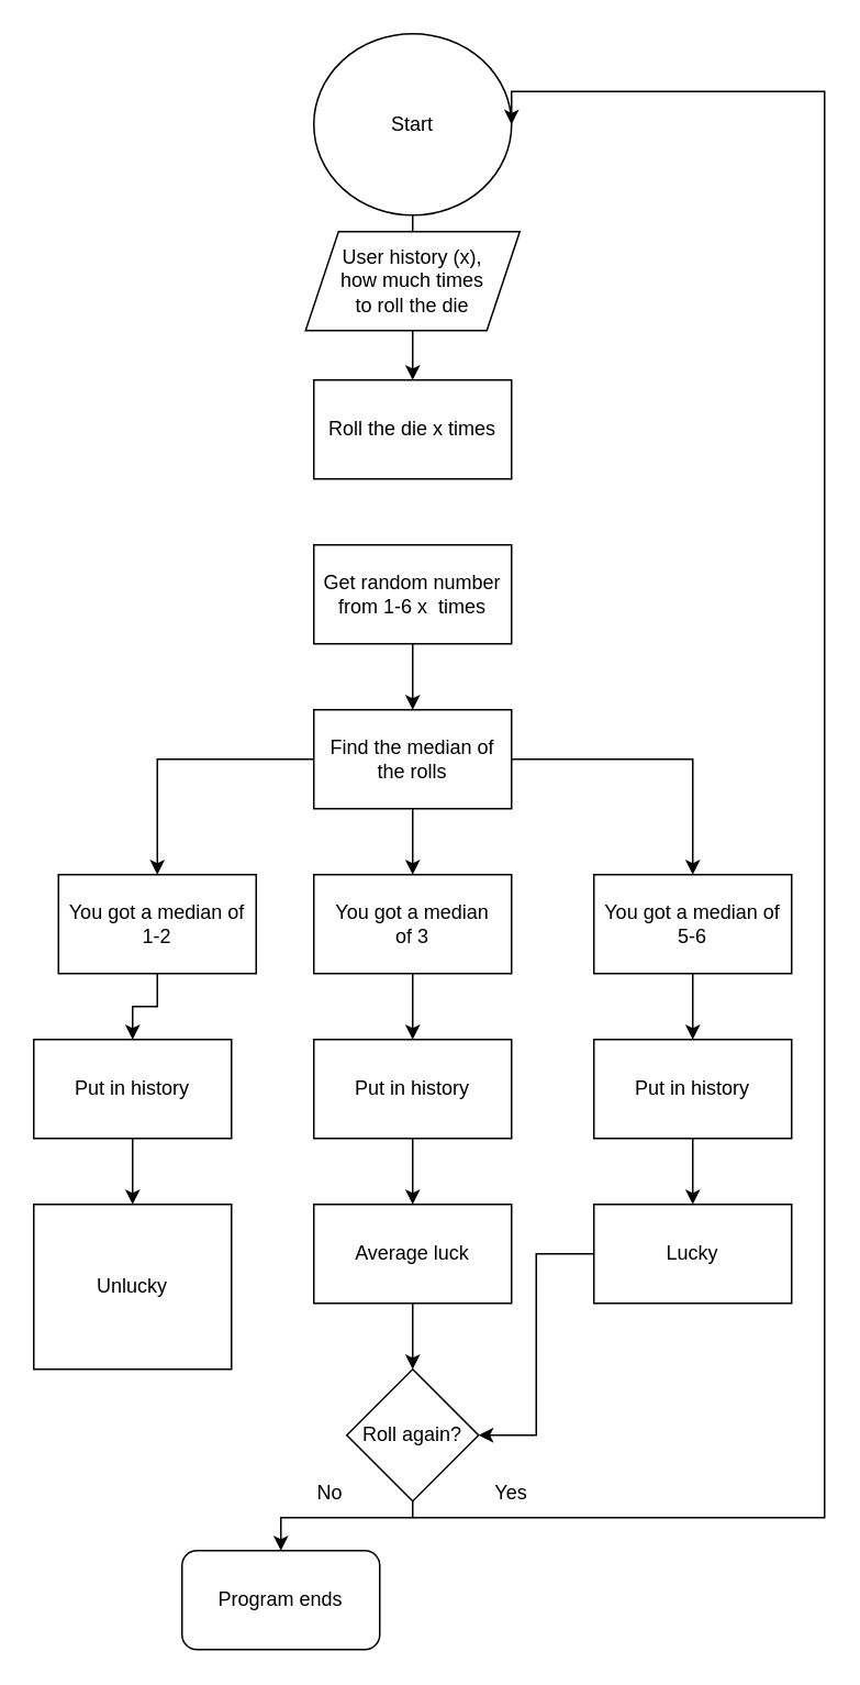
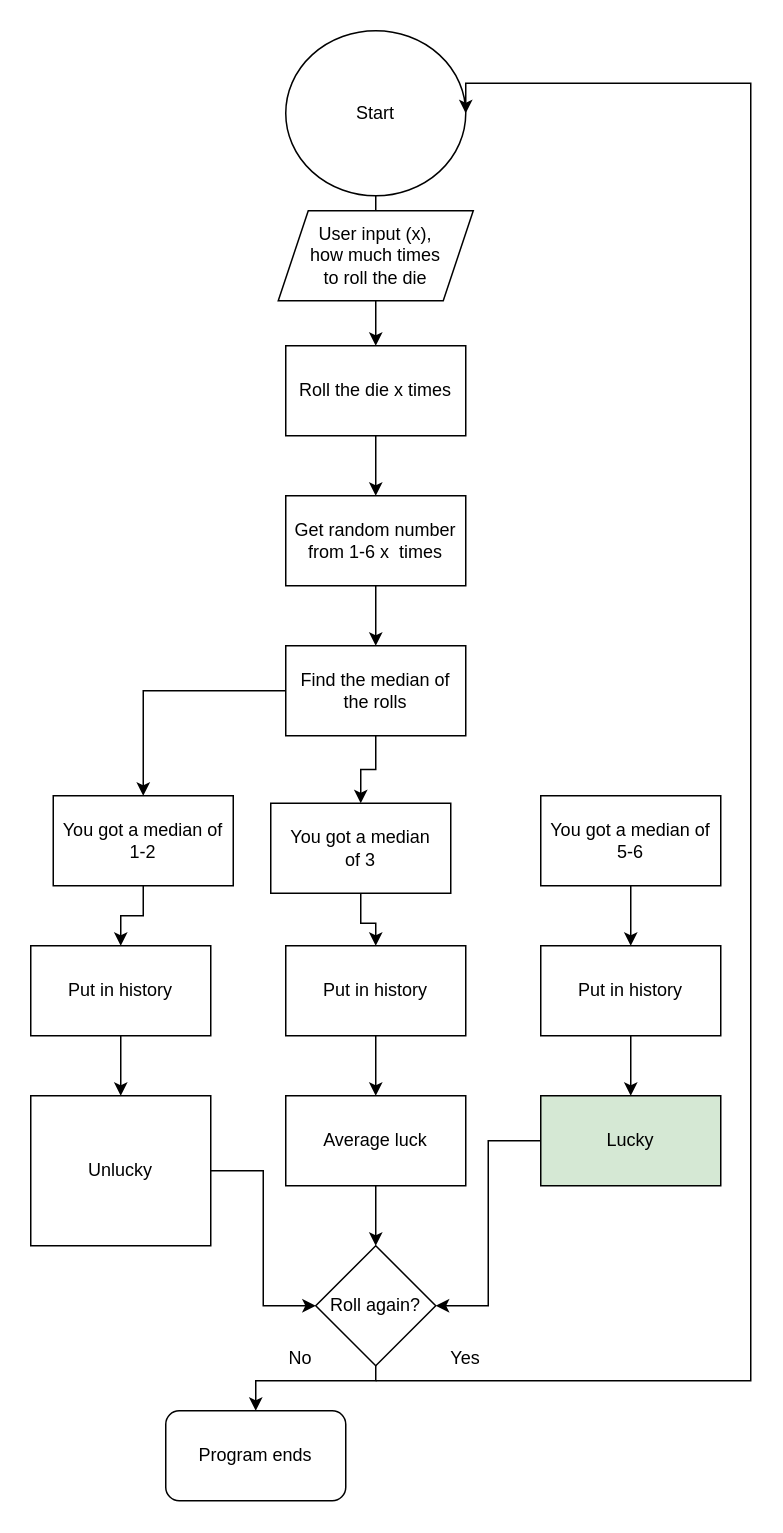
  <mxCell id="0" />
  <mxCell id="1" parent="0" />
  <mxCell id="2" style="edgeStyle=orthogonalEdgeStyle;rounded=0;orthogonalLoop=1;jettySize=auto;html=1;" parent="1" source="3" edge="1"><mxGeometry relative="1" as="geometry"><mxPoint x="250" y="140" as="targetPoint" /></mxGeometry></mxCell>
  <mxCell id="3" value="Start" style="ellipse;whiteSpace=wrap;html=1;" parent="1" vertex="1"><mxGeometry x="190" y="20" width="120" height="110" as="geometry" /></mxCell>
  <mxCell id="4" style="edgeStyle=orthogonalEdgeStyle;rounded=0;orthogonalLoop=1;jettySize=auto;html=1;exitX=0.5;exitY=1;exitDx=0;exitDy=0;" parent="1" source="3" target="3" edge="1"><mxGeometry relative="1" as="geometry" /></mxCell>
+ <mxCell id="5" value="" style="edgeStyle=orthogonalEdgeStyle;rounded=0;orthogonalLoop=1;jettySize=auto;html=1;" edge="1" parent="1" source="6" target="34"><mxGeometry relative="1" as="geometry" /></mxCell>
  <mxCell id="6" value="&lt;div&gt;Roll the die x times&lt;br&gt;&lt;/div&gt;" style="rounded=0;whiteSpace=wrap;html=1;" parent="1" vertex="1"><mxGeometry x="190" y="230" width="120" height="60" as="geometry" /></mxCell>
  <mxCell id="7" style="edgeStyle=orthogonalEdgeStyle;rounded=0;orthogonalLoop=1;jettySize=auto;html=1;entryX=0.5;entryY=0;entryDx=0;entryDy=0;" parent="1" source="8" target="6" edge="1"><mxGeometry relative="1" as="geometry" /></mxCell>
- <mxCell id="8" value="&lt;div&gt;User history (x),&lt;/div&gt;&lt;div&gt;how much times&lt;/div&gt;&lt;div&gt;to roll the die&lt;/div&gt;" style="shape=parallelogram;perimeter=parallelogramPerimeter;whiteSpace=wrap;html=1;fixedSize=1;rounded=0;" parent="1" vertex="1"><mxGeometry x="185" y="140" width="130" height="60" as="geometry" /></mxCell>
+ <mxCell id="8" value="&lt;div&gt;User input (x),&lt;/div&gt;&lt;div&gt;how much times&lt;/div&gt;&lt;div&gt;to roll the die&lt;/div&gt;" style="shape=parallelogram;perimeter=parallelogramPerimeter;whiteSpace=wrap;html=1;fixedSize=1;rounded=0;" parent="1" vertex="1"><mxGeometry x="185" y="140" width="130" height="60" as="geometry" /></mxCell>
  <mxCell id="9" value="" style="edgeStyle=orthogonalEdgeStyle;rounded=0;orthogonalLoop=1;jettySize=auto;html=1;" parent="1" source="10" target="16" edge="1"><mxGeometry relative="1" as="geometry" /></mxCell>
- <mxCell id="10" value="&lt;div&gt;You got a median&lt;/div&gt;&lt;div&gt;of 3 &lt;br&gt;&lt;/div&gt;" style="rounded=0;whiteSpace=wrap;html=1;" parent="1" vertex="1"><mxGeometry x="190" y="530" width="120" height="60" as="geometry" /></mxCell>
+ <mxCell id="10" value="&lt;div&gt;You got a median&lt;/div&gt;&lt;div&gt;of 3 &lt;br&gt;&lt;/div&gt;" style="rounded=0;whiteSpace=wrap;html=1;" parent="1" vertex="1"><mxGeometry x="180" y="535" width="120" height="60" as="geometry" /></mxCell>
  <mxCell id="11" value="" style="edgeStyle=orthogonalEdgeStyle;rounded=0;orthogonalLoop=1;jettySize=auto;html=1;" parent="1" source="12" target="22" edge="1"><mxGeometry relative="1" as="geometry" /></mxCell>
  <mxCell id="12" value="&lt;div&gt;You got a median of 5-6&lt;br&gt;&lt;/div&gt;" style="whiteSpace=wrap;html=1;rounded=0;" parent="1" vertex="1"><mxGeometry x="360" y="530" width="120" height="60" as="geometry" /></mxCell>
  <mxCell id="13" value="" style="edgeStyle=orthogonalEdgeStyle;rounded=0;orthogonalLoop=1;jettySize=auto;html=1;" parent="1" source="14" target="18" edge="1"><mxGeometry relative="1" as="geometry" /></mxCell>
  <mxCell id="14" value="&lt;div&gt;You got a median of 1-2&lt;br&gt;&lt;/div&gt;" style="whiteSpace=wrap;html=1;rounded=0;" parent="1" vertex="1"><mxGeometry x="35" y="530" width="120" height="60" as="geometry" /></mxCell>
  <mxCell id="15" value="" style="edgeStyle=orthogonalEdgeStyle;rounded=0;orthogonalLoop=1;jettySize=auto;html=1;" parent="1" source="16" target="20" edge="1"><mxGeometry relative="1" as="geometry" /></mxCell>
  <mxCell id="16" value="Put in history" style="whiteSpace=wrap;html=1;rounded=0;" parent="1" vertex="1"><mxGeometry x="190" y="630" width="120" height="60" as="geometry" /></mxCell>
  <mxCell id="17" value="" style="edgeStyle=orthogonalEdgeStyle;rounded=0;orthogonalLoop=1;jettySize=auto;html=1;" parent="1" source="18" target="24" edge="1"><mxGeometry relative="1" as="geometry" /></mxCell>
  <mxCell id="18" value="Put in history" style="whiteSpace=wrap;html=1;rounded=0;" parent="1" vertex="1"><mxGeometry x="20" y="630" width="120" height="60" as="geometry" /></mxCell>
  <mxCell id="19" value="" style="edgeStyle=orthogonalEdgeStyle;rounded=0;orthogonalLoop=1;jettySize=auto;html=1;" parent="1" source="20" edge="1"><mxGeometry relative="1" as="geometry"><mxPoint x="250" y="830" as="targetPoint" /></mxGeometry></mxCell>
  <mxCell id="20" value="Average luck" style="whiteSpace=wrap;html=1;rounded=0;" parent="1" vertex="1"><mxGeometry x="190" y="730" width="120" height="60" as="geometry" /></mxCell>
  <mxCell id="21" value="" style="edgeStyle=orthogonalEdgeStyle;rounded=0;orthogonalLoop=1;jettySize=auto;html=1;" parent="1" source="22" target="26" edge="1"><mxGeometry relative="1" as="geometry" /></mxCell>
  <mxCell id="22" value="Put in history" style="whiteSpace=wrap;html=1;rounded=0;" parent="1" vertex="1"><mxGeometry x="360" y="630" width="120" height="60" as="geometry" /></mxCell>
+ <mxCell id="23" value="" style="edgeStyle=orthogonalEdgeStyle;rounded=0;orthogonalLoop=1;jettySize=auto;html=1;entryX=0;entryY=0.5;entryDx=0;entryDy=0;" parent="1" source="24" target="29" edge="1"><mxGeometry relative="1" as="geometry"><mxPoint x="190" y="840" as="targetPoint" /></mxGeometry></mxCell>
  <mxCell id="24" value="Unlucky" style="whiteSpace=wrap;html=1;rounded=0;" parent="1" vertex="1"><mxGeometry x="20" y="730" width="120" height="100" as="geometry" /></mxCell>
  <mxCell id="25" value="" style="edgeStyle=orthogonalEdgeStyle;rounded=0;orthogonalLoop=1;jettySize=auto;html=1;entryX=1;entryY=0.5;entryDx=0;entryDy=0;" parent="1" source="26" target="29" edge="1"><mxGeometry relative="1" as="geometry"><mxPoint x="310" y="840" as="targetPoint" /></mxGeometry></mxCell>
- <mxCell id="26" value="Lucky" style="whiteSpace=wrap;html=1;rounded=0;" parent="1" vertex="1"><mxGeometry x="360" y="730" width="120" height="60" as="geometry" /></mxCell>
+ <mxCell id="26" value="Lucky" style="whiteSpace=wrap;html=1;rounded=0;fillColor=#d5e8d4;" parent="1" vertex="1"><mxGeometry x="360" y="730" width="120" height="60" as="geometry" /></mxCell>
  <mxCell id="27" style="edgeStyle=orthogonalEdgeStyle;rounded=0;orthogonalLoop=1;jettySize=auto;html=1;" parent="1" edge="1"><mxGeometry relative="1" as="geometry"><mxPoint x="170" y="940" as="targetPoint" /><mxPoint x="250" y="890" as="sourcePoint" /><Array as="points"><mxPoint x="250" y="920" /><mxPoint x="170" y="920" /></Array></mxGeometry></mxCell>
  <mxCell id="28" style="edgeStyle=orthogonalEdgeStyle;rounded=0;orthogonalLoop=1;jettySize=auto;html=1;entryX=1;entryY=0.5;entryDx=0;entryDy=0;" edge="1" parent="1" target="3"><mxGeometry relative="1" as="geometry"><mxPoint x="470" y="50" as="targetPoint" /><mxPoint x="250" y="920" as="sourcePoint" /><Array as="points"><mxPoint x="500" y="920" /><mxPoint x="500" y="55" /></Array></mxGeometry></mxCell>
  <mxCell id="29" value="Roll again?" style="rhombus;whiteSpace=wrap;html=1;rounded=0;" parent="1" vertex="1"><mxGeometry x="210" y="830" width="80" height="80" as="geometry" /></mxCell>
  <mxCell id="30" value="Yes" style="text;strokeColor=none;align=center;fillColor=none;html=1;verticalAlign=middle;whiteSpace=wrap;rounded=0;" parent="1" vertex="1"><mxGeometry x="280" y="890" width="60" height="30" as="geometry" /></mxCell>
  <mxCell id="31" value="No" style="text;strokeColor=none;align=center;fillColor=none;html=1;verticalAlign=middle;whiteSpace=wrap;rounded=0;" parent="1" vertex="1"><mxGeometry x="170" y="890" width="60" height="30" as="geometry" /></mxCell>
  <mxCell id="32" value="Program ends" style="rounded=1;whiteSpace=wrap;html=1;" parent="1" vertex="1"><mxGeometry x="110" y="940" width="120" height="60" as="geometry" /></mxCell>
  <mxCell id="33" style="edgeStyle=orthogonalEdgeStyle;rounded=0;orthogonalLoop=1;jettySize=auto;html=1;" edge="1" parent="1" source="34"><mxGeometry relative="1" as="geometry"><mxPoint x="250" y="430" as="targetPoint" /></mxGeometry></mxCell>
  <mxCell id="34" value="&lt;div&gt;Get random number&lt;/div&gt;&lt;div&gt;from 1-6 x&amp;nbsp; times&lt;br&gt;&lt;/div&gt;" style="rounded=0;whiteSpace=wrap;html=1;" vertex="1" parent="1"><mxGeometry x="190" y="330" width="120" height="60" as="geometry" /></mxCell>
  <mxCell id="35" style="edgeStyle=orthogonalEdgeStyle;rounded=0;orthogonalLoop=1;jettySize=auto;html=1;entryX=0.5;entryY=0;entryDx=0;entryDy=0;" edge="1" parent="1" source="38" target="10"><mxGeometry relative="1" as="geometry" /></mxCell>
  <mxCell id="36" style="edgeStyle=orthogonalEdgeStyle;rounded=0;orthogonalLoop=1;jettySize=auto;html=1;entryX=0.5;entryY=0;entryDx=0;entryDy=0;" edge="1" parent="1" source="38" target="14"><mxGeometry relative="1" as="geometry" /></mxCell>
- <mxCell id="37" style="edgeStyle=orthogonalEdgeStyle;rounded=0;orthogonalLoop=1;jettySize=auto;html=1;entryX=0.5;entryY=0;entryDx=0;entryDy=0;" edge="1" parent="1" source="38" target="12"><mxGeometry relative="1" as="geometry" /></mxCell>
  <mxCell id="38" value="Find the median of the rolls" style="rounded=0;whiteSpace=wrap;html=1;" vertex="1" parent="1"><mxGeometry x="190" y="430" width="120" height="60" as="geometry" /></mxCell>
